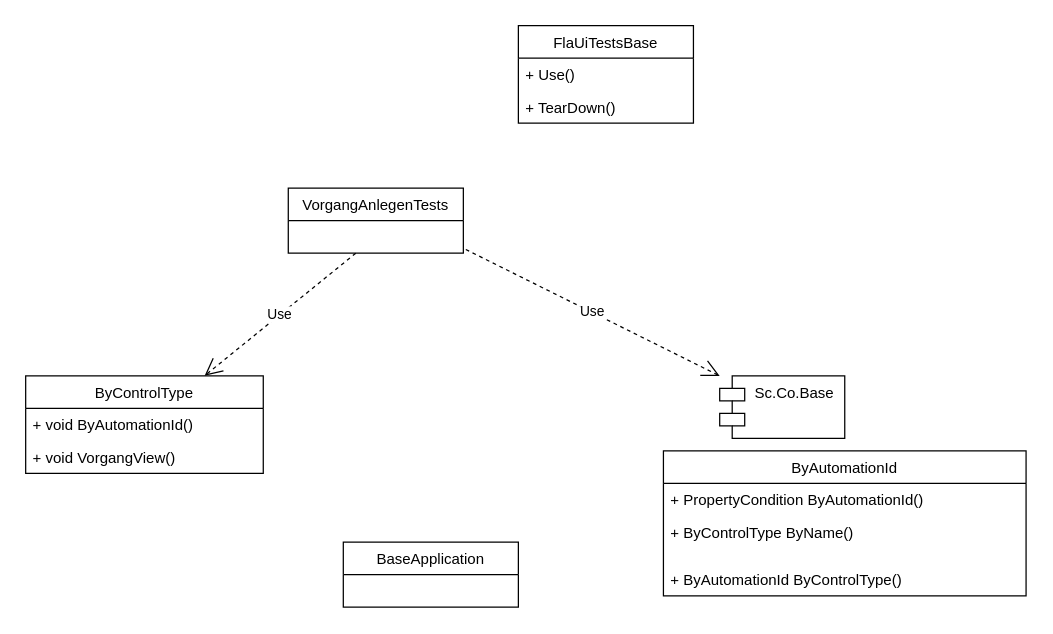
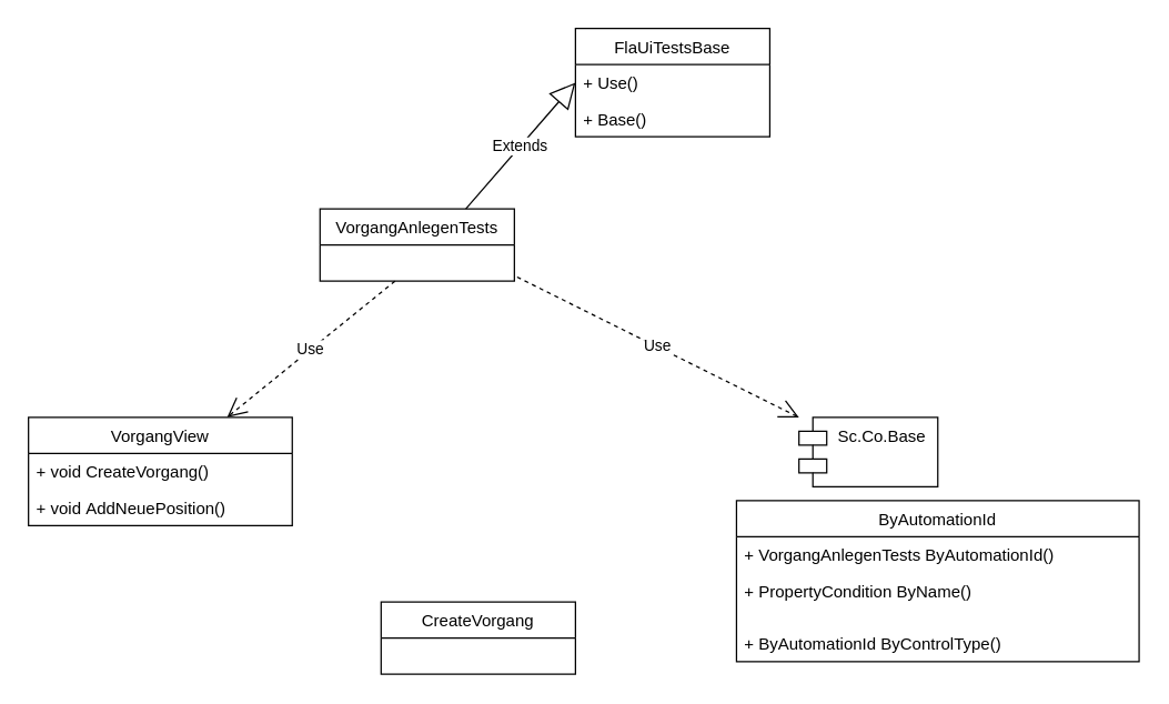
  <mxCell id="0" />
  <mxCell id="1" parent="0" />
  <mxCell id="2" value="VorgangAnlegenTests" style="swimlane;fontStyle=0;childLayout=stackLayout;horizontal=1;startSize=26;fillColor=none;horizontalStack=0;resizeParent=1;resizeParentMax=0;resizeLast=0;collapsible=1;marginBottom=0;" vertex="1" parent="1"><mxGeometry x="230" y="150" width="140" height="52" as="geometry" /></mxCell>
  <mxCell id="3" value="  " style="text;strokeColor=none;fillColor=none;align=left;verticalAlign=top;spacingLeft=4;spacingRight=4;overflow=hidden;rotatable=0;points=[[0,0.5],[1,0.5]];portConstraint=eastwest;" vertex="1" parent="2"><mxGeometry y="26" width="140" height="26" as="geometry" /></mxCell>
  <mxCell id="4" value="FlaUiTestsBase" style="swimlane;fontStyle=0;childLayout=stackLayout;horizontal=1;startSize=26;fillColor=none;horizontalStack=0;resizeParent=1;resizeParentMax=0;resizeLast=0;collapsible=1;marginBottom=0;" vertex="1" parent="1"><mxGeometry x="414" y="20" width="140" height="78" as="geometry" /></mxCell>
  <mxCell id="5" value="+ Use()" style="text;strokeColor=none;fillColor=none;align=left;verticalAlign=top;spacingLeft=4;spacingRight=4;overflow=hidden;rotatable=0;points=[[0,0.5],[1,0.5]];portConstraint=eastwest;" vertex="1" parent="4"><mxGeometry y="26" width="140" height="26" as="geometry" /></mxCell>
- <mxCell id="6" value="+ TearDown()" style="text;strokeColor=none;fillColor=none;align=left;verticalAlign=top;spacingLeft=4;spacingRight=4;overflow=hidden;rotatable=0;points=[[0,0.5],[1,0.5]];portConstraint=eastwest;" vertex="1" parent="4"><mxGeometry y="52" width="140" height="26" as="geometry" /></mxCell>
- <mxCell id="8" value="ByControlType" style="swimlane;fontStyle=0;childLayout=stackLayout;horizontal=1;startSize=26;fillColor=none;horizontalStack=0;resizeParent=1;resizeParentMax=0;resizeLast=0;collapsible=1;marginBottom=0;" vertex="1" parent="1"><mxGeometry x="20" y="300" width="190" height="78" as="geometry" /></mxCell>
- <mxCell id="9" value="+ void ByAutomationId()" style="text;strokeColor=none;fillColor=none;align=left;verticalAlign=top;spacingLeft=4;spacingRight=4;overflow=hidden;rotatable=0;points=[[0,0.5],[1,0.5]];portConstraint=eastwest;" vertex="1" parent="8"><mxGeometry y="26" width="190" height="26" as="geometry" /></mxCell>
- <mxCell id="10" value="+ void VorgangView()" style="text;strokeColor=none;fillColor=none;align=left;verticalAlign=top;spacingLeft=4;spacingRight=4;overflow=hidden;rotatable=0;points=[[0,0.5],[1,0.5]];portConstraint=eastwest;" vertex="1" parent="8"><mxGeometry y="52" width="190" height="26" as="geometry" /></mxCell>
+ <mxCell id="6" value="+ Base()" style="text;strokeColor=none;fillColor=none;align=left;verticalAlign=top;spacingLeft=4;spacingRight=4;overflow=hidden;rotatable=0;points=[[0,0.5],[1,0.5]];portConstraint=eastwest;" vertex="1" parent="4"><mxGeometry y="52" width="140" height="26" as="geometry" /></mxCell>
+ <mxCell id="7" value="Extends" style="endArrow=block;endSize=16;endFill=0;html=1;rounded=0;entryX=0;entryY=0.5;entryDx=0;entryDy=0;exitX=0.75;exitY=0;exitDx=0;exitDy=0;" edge="1" parent="1" source="2" target="5"><mxGeometry width="160" relative="1" as="geometry"><mxPoint x="330" y="260" as="sourcePoint" /><mxPoint x="490" y="260" as="targetPoint" /></mxGeometry></mxCell>
+ <mxCell id="8" value="VorgangView" style="swimlane;fontStyle=0;childLayout=stackLayout;horizontal=1;startSize=26;fillColor=none;horizontalStack=0;resizeParent=1;resizeParentMax=0;resizeLast=0;collapsible=1;marginBottom=0;" vertex="1" parent="1"><mxGeometry x="20" y="300" width="190" height="78" as="geometry" /></mxCell>
+ <mxCell id="9" value="+ void CreateVorgang()" style="text;strokeColor=none;fillColor=none;align=left;verticalAlign=top;spacingLeft=4;spacingRight=4;overflow=hidden;rotatable=0;points=[[0,0.5],[1,0.5]];portConstraint=eastwest;" vertex="1" parent="8"><mxGeometry y="26" width="190" height="26" as="geometry" /></mxCell>
+ <mxCell id="10" value="+ void AddNeuePosition()" style="text;strokeColor=none;fillColor=none;align=left;verticalAlign=top;spacingLeft=4;spacingRight=4;overflow=hidden;rotatable=0;points=[[0,0.5],[1,0.5]];portConstraint=eastwest;" vertex="1" parent="8"><mxGeometry y="52" width="190" height="26" as="geometry" /></mxCell>
  <mxCell id="11" value="Use" style="endArrow=open;endSize=12;dashed=1;html=1;rounded=0;" edge="1" parent="1" source="3" target="8"><mxGeometry width="160" relative="1" as="geometry"><mxPoint x="230" y="189" as="sourcePoint" /><mxPoint x="490" y="260" as="targetPoint" /></mxGeometry></mxCell>
  <mxCell id="12" value="Sc.Co.Base" style="shape=module;align=left;spacingLeft=20;align=center;verticalAlign=top;" vertex="1" parent="1"><mxGeometry x="575" y="300" width="100" height="50" as="geometry" /></mxCell>
  <mxCell id="13" value="Use" style="endArrow=open;endSize=12;dashed=1;html=1;rounded=0;exitX=1.014;exitY=0.885;exitDx=0;exitDy=0;exitPerimeter=0;" edge="1" parent="1" source="3" target="12"><mxGeometry width="160" relative="1" as="geometry"><mxPoint x="295.245" y="212" as="sourcePoint" /><mxPoint x="184.018" y="310" as="targetPoint" /></mxGeometry></mxCell>
- <mxCell id="14" value="BaseApplication" style="swimlane;fontStyle=0;childLayout=stackLayout;horizontal=1;startSize=26;fillColor=none;horizontalStack=0;resizeParent=1;resizeParentMax=0;resizeLast=0;collapsible=1;marginBottom=0;" vertex="1" parent="1"><mxGeometry x="274" y="433" width="140" height="52" as="geometry" /></mxCell>
+ <mxCell id="14" value="CreateVorgang" style="swimlane;fontStyle=0;childLayout=stackLayout;horizontal=1;startSize=26;fillColor=none;horizontalStack=0;resizeParent=1;resizeParentMax=0;resizeLast=0;collapsible=1;marginBottom=0;" vertex="1" parent="1"><mxGeometry x="274" y="433" width="140" height="52" as="geometry" /></mxCell>
  <mxCell id="15" value="  " style="text;strokeColor=none;fillColor=none;align=left;verticalAlign=top;spacingLeft=4;spacingRight=4;overflow=hidden;rotatable=0;points=[[0,0.5],[1,0.5]];portConstraint=eastwest;" vertex="1" parent="14"><mxGeometry y="26" width="140" height="26" as="geometry" /></mxCell>
  <mxCell id="16" value="ByAutomationId" style="swimlane;fontStyle=0;childLayout=stackLayout;horizontal=1;startSize=26;fillColor=none;horizontalStack=0;resizeParent=1;resizeParentMax=0;resizeLast=0;collapsible=1;marginBottom=0;" vertex="1" parent="1"><mxGeometry x="530" y="360" width="290" height="116" as="geometry" /></mxCell>
- <mxCell id="17" value="+ PropertyCondition ByAutomationId()&#10;" style="text;strokeColor=none;fillColor=none;align=left;verticalAlign=top;spacingLeft=4;spacingRight=4;overflow=hidden;rotatable=0;points=[[0,0.5],[1,0.5]];portConstraint=eastwest;" vertex="1" parent="16"><mxGeometry y="26" width="290" height="26" as="geometry" /></mxCell>
- <mxCell id="18" value="+ ByControlType ByName()" style="text;strokeColor=none;fillColor=none;align=left;verticalAlign=top;spacingLeft=4;spacingRight=4;overflow=hidden;rotatable=0;points=[[0,0.5],[1,0.5]];portConstraint=eastwest;" vertex="1" parent="16"><mxGeometry y="52" width="290" height="38" as="geometry" /></mxCell>
+ <mxCell id="17" value="+ VorgangAnlegenTests ByAutomationId()&#10;" style="text;strokeColor=none;fillColor=none;align=left;verticalAlign=top;spacingLeft=4;spacingRight=4;overflow=hidden;rotatable=0;points=[[0,0.5],[1,0.5]];portConstraint=eastwest;" vertex="1" parent="16"><mxGeometry y="26" width="290" height="26" as="geometry" /></mxCell>
+ <mxCell id="18" value="+ PropertyCondition ByName()" style="text;strokeColor=none;fillColor=none;align=left;verticalAlign=top;spacingLeft=4;spacingRight=4;overflow=hidden;rotatable=0;points=[[0,0.5],[1,0.5]];portConstraint=eastwest;" vertex="1" parent="16"><mxGeometry y="52" width="290" height="38" as="geometry" /></mxCell>
  <mxCell id="19" value="+ ByAutomationId ByControlType()" style="text;strokeColor=none;fillColor=none;align=left;verticalAlign=top;spacingLeft=4;spacingRight=4;overflow=hidden;rotatable=0;points=[[0,0.5],[1,0.5]];portConstraint=eastwest;" vertex="1" parent="16"><mxGeometry y="90" width="290" height="26" as="geometry" /></mxCell>
